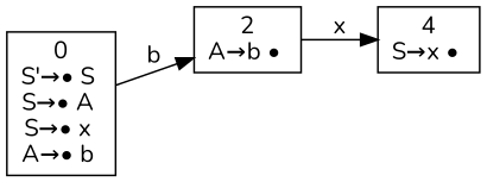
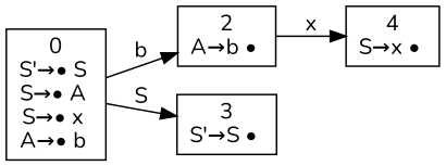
  digraph {
    fontname=Nunito
    rankdir=LR
    node [fontname=Nunito shape=box]
    edge [fontname=Nunito]
    n1 [label=<0<br/>S'&rarr;&bull; S <br/>S&rarr;&bull; A <br/>S&rarr;&bull; x <br/>A&rarr;&bull; b <br/>>]
    n2 [label=<2<br/>A&rarr;b &bull; <br/>>]
+   n3 [label=<3<br/>S'&rarr;S &bull; <br/>>]
    n4 [label=<4<br/>S&rarr;x &bull; <br/>>]
    n1 -> n2 [label=b]
+   n1 -> n3 [label=S]
    n2 -> n4 [label=x]
  }
